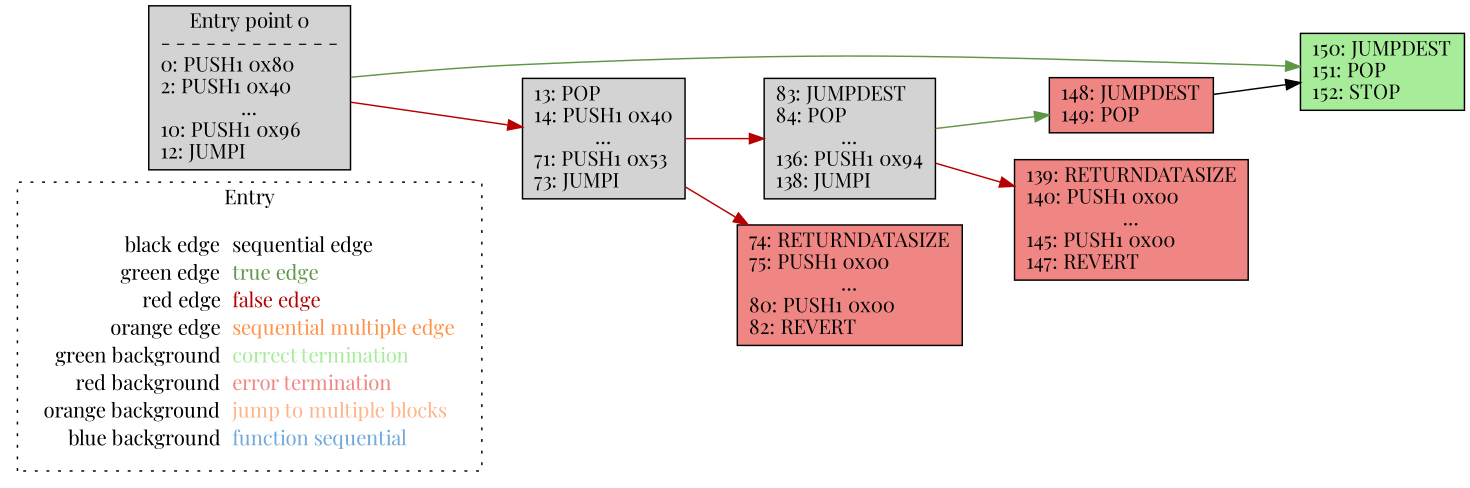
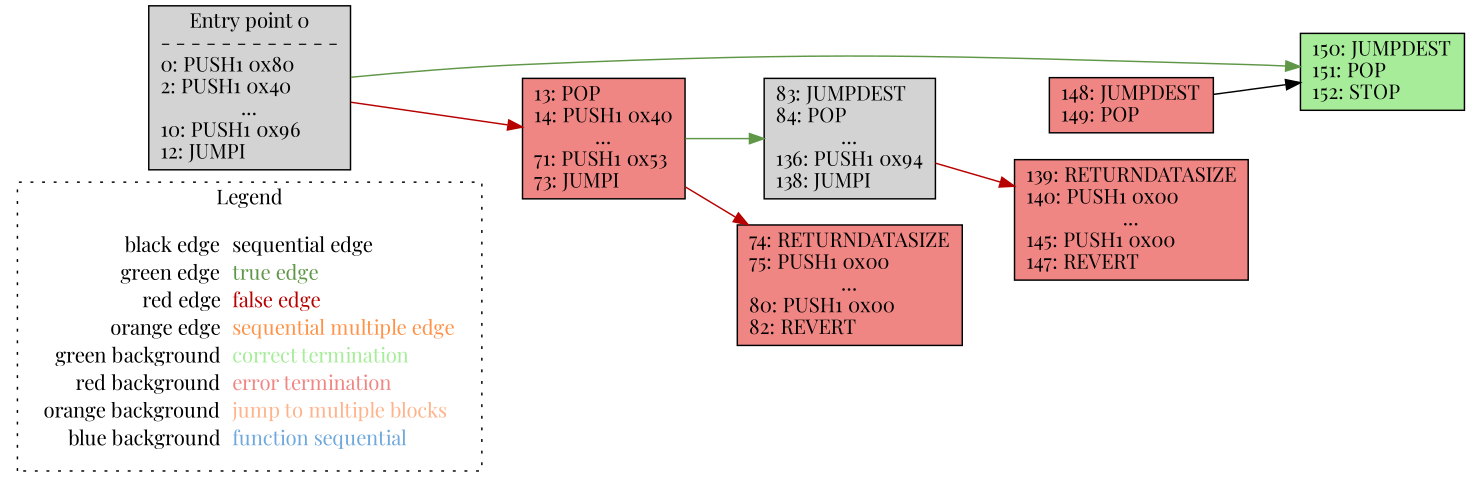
  digraph {
    fontname="Playfair Display"
    rankdir=LR
    node [fontname="Playfair Display" shape=box fillcolor="#D3D3D3" style=filled]
    edge [color="#5F9747" fontname="Playfair Display"]
    n1 [label=<<table border="0" cellpadding="2" cellspacing="0" cellborder="0"> 			<tr><td align="right">black edge&nbsp;</td><td align="left"><font color="#000000">sequential edge</font></td></tr> 			<tr><td align="right">green edge&nbsp;</td><td align="left"><font color="#5F9747">true edge</font></td></tr> 			<tr><td align="right">red edge&nbsp;</td><td align="left"><font color="#B70000">false edge</font></td></tr> 			<tr><td align="right">orange edge&nbsp;</td><td align="left"><font color="#FF9248">sequential multiple edge</font></td></tr> 			<tr><td align="right">green background&nbsp;</td><td align="left"><font color="#A6EC99">correct termination</font></td></tr> 			<tr><td align="right">red background&nbsp;</td><td align="left"><font color="#EF8683">error termination</font></td></tr> 			<tr><td align="right">orange background&nbsp;</td><td align="left"><font color="#FFB38A">jump to multiple blocks</font></td></tr> 			<tr><td align="right">blue background&nbsp;</td><td align="left"><font color="#6FA8DC">function sequential</font></td></tr> 		</table>> shape=plaintext fillcolor="" style=""]
    n2 [label="83: JUMPDEST\l84: POP\l...\n136: PUSH1 0x94\l138: JUMPI\l"]
    n3 [fillcolor="#EF8683" label="148: JUMPDEST\l149: POP\l"]
    n4 [fillcolor="#EF8683" label="139: RETURNDATASIZE\l140: PUSH1 0x00\l...\n145: PUSH1 0x00\l147: REVERT\l"]
    n5 [fillcolor="#A6EC99" label="150: JUMPDEST\l151: POP\l152: STOP\l"]
    n6 [fillcolor="#EF8683" label="74: RETURNDATASIZE\l75: PUSH1 0x00\l...\n80: PUSH1 0x00\l82: REVERT\l"]
-   n7 [label="13: POP\l14: PUSH1 0x40\l...\n71: PUSH1 0x53\l73: JUMPI\l"]
+   n7 [fillcolor="#EF8683" label="13: POP\l14: PUSH1 0x40\l...\n71: PUSH1 0x53\l73: JUMPI\l"]
    n8 [label="Entry point 0\n- - - - - - - - - - - -\n0: PUSH1 0x80\l2: PUSH1 0x40\l...\n10: PUSH1 0x96\l12: JUMPI\l"]
    subgraph cluster_1 {
-     label=Entry
+     label=Legend
      style=dotted
      n1
    }
-   n2 -> n3
    n2 -> n4 [color="#B70000"]
    n3 -> n5 [color=black]
-   n7 -> n2 [color="#B70000"]
+   n7 -> n2
    n7 -> n6 [color="#B70000"]
    n8 -> n5
    n8 -> n7 [color="#B70000"]
  }
